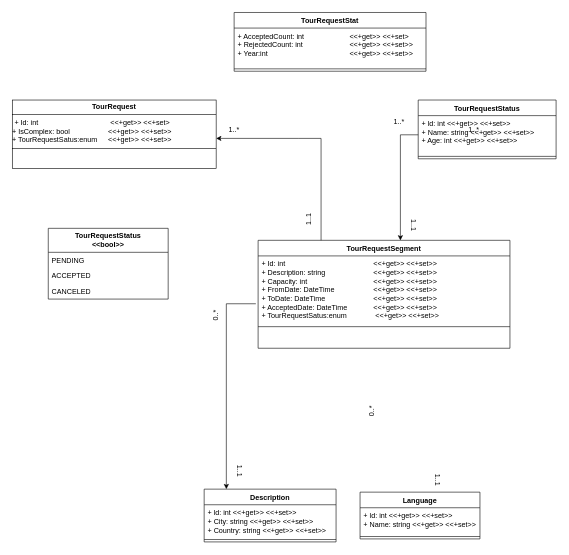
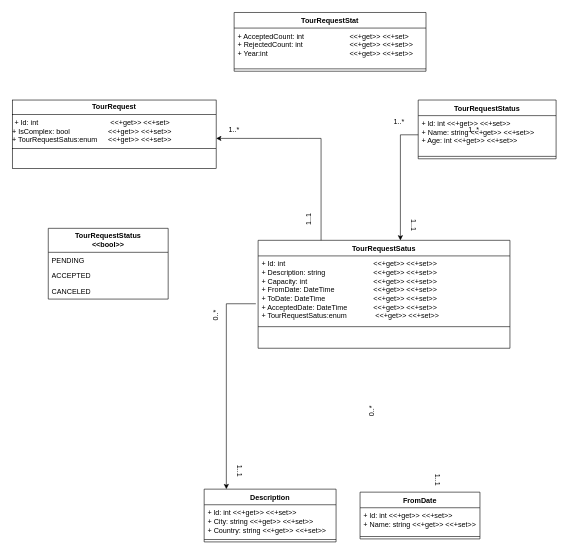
  <mxCell id="0" />
  <mxCell id="1" parent="0" />
  <mxCell id="2" value="&lt;span style=&quot;font-weight: 700;&quot;&gt;TourRequestStatus&lt;/span&gt;&lt;div style=&quot;font-weight: 700;&quot;&gt;&amp;lt;&amp;lt;bool&amp;gt;&amp;gt;&lt;/div&gt;" style="swimlane;fontStyle=0;childLayout=stackLayout;horizontal=1;startSize=40;fillColor=none;horizontalStack=0;resizeParent=1;resizeParentMax=0;resizeLast=0;collapsible=1;marginBottom=0;whiteSpace=wrap;html=1;" vertex="1" parent="1"><mxGeometry x="80" y="380" width="200" height="118" as="geometry" /></mxCell>
  <mxCell id="3" value="PENDING" style="text;strokeColor=none;fillColor=none;align=left;verticalAlign=top;spacingLeft=4;spacingRight=4;overflow=hidden;rotatable=0;points=[[0,0.5],[1,0.5]];portConstraint=eastwest;whiteSpace=wrap;html=1;" vertex="1" parent="2"><mxGeometry y="40" width="200" height="26" as="geometry" /></mxCell>
  <mxCell id="4" value="ACCEPTED" style="text;strokeColor=none;fillColor=none;align=left;verticalAlign=top;spacingLeft=4;spacingRight=4;overflow=hidden;rotatable=0;points=[[0,0.5],[1,0.5]];portConstraint=eastwest;whiteSpace=wrap;html=1;" vertex="1" parent="2"><mxGeometry y="66" width="200" height="26" as="geometry" /></mxCell>
  <mxCell id="5" value="CANCELED" style="text;strokeColor=none;fillColor=none;align=left;verticalAlign=top;spacingLeft=4;spacingRight=4;overflow=hidden;rotatable=0;points=[[0,0.5],[1,0.5]];portConstraint=eastwest;whiteSpace=wrap;html=1;" vertex="1" parent="2"><mxGeometry y="92" width="200" height="26" as="geometry" /></mxCell>
- <mxCell id="6" value="TourRequestSegment" style="swimlane;fontStyle=1;align=center;verticalAlign=top;childLayout=stackLayout;horizontal=1;startSize=26;horizontalStack=0;resizeParent=1;resizeParentMax=0;resizeLast=0;collapsible=1;marginBottom=0;whiteSpace=wrap;html=1;" vertex="1" parent="1"><mxGeometry x="430" y="400" width="420" height="180" as="geometry" /></mxCell>
+ <mxCell id="6" value="TourRequestSatus" style="swimlane;fontStyle=1;align=center;verticalAlign=top;childLayout=stackLayout;horizontal=1;startSize=26;horizontalStack=0;resizeParent=1;resizeParentMax=0;resizeLast=0;collapsible=1;marginBottom=0;whiteSpace=wrap;html=1;" vertex="1" parent="1"><mxGeometry x="430" y="400" width="420" height="180" as="geometry" /></mxCell>
  <mxCell id="7" value="+ Id: int &lt;span style=&quot;white-space: pre;&quot;&gt;&#09;&lt;/span&gt;&lt;span style=&quot;white-space: pre;&quot;&gt;&#09;&lt;/span&gt;&lt;span style=&quot;white-space: pre;&quot;&gt;&#09;&lt;/span&gt;&lt;span style=&quot;white-space: pre;&quot;&gt;&#09;&lt;/span&gt;&lt;span style=&quot;white-space: pre;&quot;&gt;&#09;&lt;/span&gt;&lt;span style=&quot;white-space: pre;&quot;&gt;&#09;&lt;/span&gt;&amp;lt;&amp;lt;+get&amp;gt;&amp;gt; &amp;lt;&amp;lt;+set&amp;gt;&amp;gt;&lt;div&gt;+ Description: string &lt;span style=&quot;white-space: pre;&quot;&gt;&#09;&lt;/span&gt;&lt;span style=&quot;white-space: pre;&quot;&gt;&#09;&lt;/span&gt;&lt;span style=&quot;white-space: pre;&quot;&gt;&#09;&lt;/span&gt;&amp;lt;&amp;lt;+get&amp;gt;&amp;gt; &amp;lt;&amp;lt;+set&amp;gt;&amp;gt;&lt;/div&gt;&lt;div&gt;+ Capacity: int &lt;span style=&quot;white-space: pre;&quot;&gt;&#09;&lt;/span&gt;&lt;span style=&quot;white-space: pre;&quot;&gt;&#09;&lt;/span&gt;&lt;span style=&quot;white-space: pre;&quot;&gt;&#09;&lt;/span&gt;&lt;span style=&quot;white-space: pre;&quot;&gt;&#09;&lt;/span&gt;&amp;lt;&amp;lt;+get&amp;gt;&amp;gt; &amp;lt;&amp;lt;+set&amp;gt;&amp;gt;&lt;/div&gt;&lt;div&gt;+ FromDate: DateTime&amp;nbsp;&lt;span style=&quot;white-space: pre;&quot;&gt;&#09;&lt;/span&gt;&lt;span style=&quot;white-space: pre;&quot;&gt;&#09;&lt;/span&gt;&lt;span style=&quot;white-space: pre;&quot;&gt;&#09;&lt;/span&gt;&lt;span style=&quot;background-color: initial;&quot;&gt;&amp;lt;&amp;lt;+get&amp;gt;&amp;gt; &amp;lt;&amp;lt;+set&amp;gt;&amp;gt;&lt;/span&gt;&lt;/div&gt;&lt;div&gt;+ ToDate: DateTime&amp;nbsp;&lt;span style=&quot;white-space: pre;&quot;&gt;&#09;&lt;/span&gt;&lt;span style=&quot;white-space: pre;&quot;&gt;&#09;&lt;/span&gt;&lt;span style=&quot;white-space: pre;&quot;&gt;&#09;&lt;/span&gt;&lt;span style=&quot;background-color: initial;&quot;&gt;&amp;lt;&amp;lt;+get&amp;gt;&amp;gt; &amp;lt;&amp;lt;+set&amp;gt;&amp;gt;&lt;/span&gt;&lt;/div&gt;&lt;div&gt;+ AcceptedDate: DateTime&lt;span style=&quot;white-space: pre;&quot;&gt;&#09;&lt;/span&gt;&lt;span style=&quot;white-space: pre;&quot;&gt;&#09;&lt;/span&gt;&lt;span style=&quot;background-color: initial;&quot;&gt;&amp;lt;&amp;lt;+get&amp;gt;&amp;gt; &amp;lt;&amp;lt;+set&amp;gt;&amp;gt;&lt;/span&gt;&lt;/div&gt;&lt;div&gt;+ TourRequestSatus:enum&lt;span style=&quot;white-space: pre;&quot;&gt;&#09;&lt;/span&gt;&lt;span style=&quot;white-space: pre;&quot;&gt;&#09;&lt;/span&gt; &amp;lt;&amp;lt;+get&amp;gt;&amp;gt; &amp;lt;&amp;lt;+set&amp;gt;&amp;gt;&lt;/div&gt;" style="text;strokeColor=none;fillColor=none;align=left;verticalAlign=top;spacingLeft=4;spacingRight=4;overflow=hidden;rotatable=0;points=[[0,0.5],[1,0.5]];portConstraint=eastwest;whiteSpace=wrap;html=1;" vertex="1" parent="6"><mxGeometry y="26" width="420" height="114" as="geometry" /></mxCell>
  <mxCell id="8" value="" style="line;strokeWidth=1;fillColor=none;align=left;verticalAlign=middle;spacingTop=-1;spacingLeft=3;spacingRight=3;rotatable=0;labelPosition=right;points=[];portConstraint=eastwest;strokeColor=inherit;" vertex="1" parent="6"><mxGeometry y="140" width="420" height="8" as="geometry" /></mxCell>
  <mxCell id="9" value="&lt;div&gt;&lt;br&gt;&lt;/div&gt;" style="text;strokeColor=none;fillColor=none;align=left;verticalAlign=top;spacingLeft=4;spacingRight=4;overflow=hidden;rotatable=0;points=[[0,0.5],[1,0.5]];portConstraint=eastwest;whiteSpace=wrap;html=1;" vertex="1" parent="6"><mxGeometry y="148" width="420" height="32" as="geometry" /></mxCell>
- <mxCell id="10" value="Language" style="swimlane;fontStyle=1;align=center;verticalAlign=top;childLayout=stackLayout;horizontal=1;startSize=26;horizontalStack=0;resizeParent=1;resizeParentMax=0;resizeLast=0;collapsible=1;marginBottom=0;whiteSpace=wrap;html=1;" vertex="1" parent="1"><mxGeometry x="600" y="820" width="200" height="78" as="geometry" /></mxCell>
+ <mxCell id="10" value="FromDate" style="swimlane;fontStyle=1;align=center;verticalAlign=top;childLayout=stackLayout;horizontal=1;startSize=26;horizontalStack=0;resizeParent=1;resizeParentMax=0;resizeLast=0;collapsible=1;marginBottom=0;whiteSpace=wrap;html=1;" vertex="1" parent="1"><mxGeometry x="600" y="820" width="200" height="78" as="geometry" /></mxCell>
  <mxCell id="11" value="+ ld: int &amp;lt;&amp;lt;+get&amp;gt;&amp;gt; &amp;lt;&amp;lt;+set&amp;gt;&amp;gt;&lt;div&gt;+ Name: string &amp;lt;&amp;lt;+get&amp;gt;&amp;gt; &amp;lt;&amp;lt;+set&amp;gt;&amp;gt;&lt;/div&gt;&lt;div&gt;&lt;br&gt;&lt;/div&gt;" style="text;strokeColor=none;fillColor=none;align=left;verticalAlign=top;spacingLeft=4;spacingRight=4;overflow=hidden;rotatable=0;points=[[0,0.5],[1,0.5]];portConstraint=eastwest;whiteSpace=wrap;html=1;" vertex="1" parent="10"><mxGeometry y="26" width="200" height="44" as="geometry" /></mxCell>
  <mxCell id="12" value="" style="line;strokeWidth=1;fillColor=none;align=left;verticalAlign=middle;spacingTop=-1;spacingLeft=3;spacingRight=3;rotatable=0;labelPosition=right;points=[];portConstraint=eastwest;strokeColor=inherit;" vertex="1" parent="10"><mxGeometry y="70" width="200" height="8" as="geometry" /></mxCell>
  <mxCell id="13" value="Description" style="swimlane;fontStyle=1;align=center;verticalAlign=top;childLayout=stackLayout;horizontal=1;startSize=26;horizontalStack=0;resizeParent=1;resizeParentMax=0;resizeLast=0;collapsible=1;marginBottom=0;whiteSpace=wrap;html=1;" vertex="1" parent="1"><mxGeometry x="340" y="815" width="220" height="88" as="geometry" /></mxCell>
  <mxCell id="14" value="+ ld: int &amp;lt;&amp;lt;+get&amp;gt;&amp;gt; &amp;lt;&amp;lt;+set&amp;gt;&amp;gt;&lt;div&gt;+ City: string &amp;lt;&amp;lt;+get&amp;gt;&amp;gt; &amp;lt;&amp;lt;+set&amp;gt;&amp;gt;&lt;/div&gt;&lt;div&gt;+ Country: string &amp;lt;&amp;lt;+get&amp;gt;&amp;gt; &amp;lt;&amp;lt;+set&amp;gt;&amp;gt;&lt;br&gt;&lt;/div&gt;&lt;div&gt;&lt;br&gt;&lt;/div&gt;&lt;div&gt;&lt;br&gt;&lt;/div&gt;" style="text;strokeColor=none;fillColor=none;align=left;verticalAlign=top;spacingLeft=4;spacingRight=4;overflow=hidden;rotatable=0;points=[[0,0.5],[1,0.5]];portConstraint=eastwest;whiteSpace=wrap;html=1;" vertex="1" parent="13"><mxGeometry y="26" width="220" height="54" as="geometry" /></mxCell>
  <mxCell id="15" value="" style="line;strokeWidth=1;fillColor=none;align=left;verticalAlign=middle;spacingTop=-1;spacingLeft=3;spacingRight=3;rotatable=0;labelPosition=right;points=[];portConstraint=eastwest;strokeColor=inherit;" vertex="1" parent="13"><mxGeometry y="80" width="220" height="8" as="geometry" /></mxCell>
  <mxCell id="16" value="TourRequestStatus" style="swimlane;fontStyle=1;align=center;verticalAlign=top;childLayout=stackLayout;horizontal=1;startSize=26;horizontalStack=0;resizeParent=1;resizeParentMax=0;resizeLast=0;collapsible=1;marginBottom=0;whiteSpace=wrap;html=1;" vertex="1" parent="1"><mxGeometry x="697" y="166" width="230" height="98" as="geometry" /></mxCell>
  <mxCell id="17" value="+ ld: int &amp;lt;&amp;lt;+get&amp;gt;&amp;gt; &amp;lt;&amp;lt;+set&amp;gt;&amp;gt;&lt;div&gt;+ Name: string &amp;lt;&amp;lt;+get&amp;gt;&amp;gt; &amp;lt;&amp;lt;+set&amp;gt;&amp;gt;&lt;/div&gt;&lt;div&gt;+ Age: int &amp;lt;&amp;lt;+get&amp;gt;&amp;gt; &amp;lt;&amp;lt;+set&amp;gt;&amp;gt;&lt;/div&gt;" style="text;strokeColor=none;fillColor=none;align=left;verticalAlign=top;spacingLeft=4;spacingRight=4;overflow=hidden;rotatable=0;points=[[0,0.5],[1,0.5]];portConstraint=eastwest;whiteSpace=wrap;html=1;" vertex="1" parent="16"><mxGeometry y="26" width="230" height="64" as="geometry" /></mxCell>
  <mxCell id="18" value="" style="line;strokeWidth=1;fillColor=none;align=left;verticalAlign=middle;spacingTop=-1;spacingLeft=3;spacingRight=3;rotatable=0;labelPosition=right;points=[];portConstraint=eastwest;strokeColor=inherit;" vertex="1" parent="16"><mxGeometry y="90" width="230" height="8" as="geometry" /></mxCell>
  <mxCell id="19" style="edgeStyle=orthogonalEdgeStyle;rounded=0;orthogonalLoop=1;jettySize=auto;html=1;exitX=-0.009;exitY=0.7;exitDx=0;exitDy=0;exitPerimeter=0;" edge="1" parent="1" source="7" target="13"><mxGeometry relative="1" as="geometry"><mxPoint x="377" y="700" as="targetPoint" /><Array as="points"><mxPoint x="377" y="506" /></Array></mxGeometry></mxCell>
  <mxCell id="20" style="edgeStyle=orthogonalEdgeStyle;rounded=0;orthogonalLoop=1;jettySize=auto;html=1;exitX=0.25;exitY=0;exitDx=0;exitDy=0;" edge="1" parent="1" source="6"><mxGeometry relative="1" as="geometry"><mxPoint x="565" y="400" as="sourcePoint" /><mxPoint x="360" y="230" as="targetPoint" /><Array as="points"><mxPoint x="498" y="230" /><mxPoint x="360" y="230" /></Array></mxGeometry></mxCell>
  <mxCell id="21" value="0..*" style="text;html=1;align=center;verticalAlign=middle;whiteSpace=wrap;rounded=0;rotation=-90;" vertex="1" parent="1"><mxGeometry x="590" y="670" width="60" height="30" as="geometry" /></mxCell>
  <mxCell id="22" value="1..1" style="text;html=1;align=center;verticalAlign=middle;whiteSpace=wrap;rounded=0;rotation=90;" vertex="1" parent="1"><mxGeometry x="700" y="785" width="60" height="30" as="geometry" /></mxCell>
  <mxCell id="23" value="1..1" style="text;html=1;align=center;verticalAlign=middle;whiteSpace=wrap;rounded=0;rotation=-90;" vertex="1" parent="1"><mxGeometry x="484" y="350" width="60" height="30" as="geometry" /></mxCell>
  <mxCell id="24" value="1..*" style="text;html=1;align=center;verticalAlign=middle;whiteSpace=wrap;rounded=0;" vertex="1" parent="1"><mxGeometry x="360" y="200" width="60" height="30" as="geometry" /></mxCell>
  <mxCell id="25" value="0..*" style="text;html=1;align=center;verticalAlign=middle;whiteSpace=wrap;rounded=0;rotation=-90;" vertex="1" parent="1"><mxGeometry x="330" y="510" width="60" height="30" as="geometry" /></mxCell>
  <mxCell id="26" value="1..1" style="text;html=1;align=center;verticalAlign=middle;whiteSpace=wrap;rounded=0;rotation=90;" vertex="1" parent="1"><mxGeometry x="370" y="770" width="60" height="30" as="geometry" /></mxCell>
  <mxCell id="27" style="edgeStyle=orthogonalEdgeStyle;rounded=0;orthogonalLoop=1;jettySize=auto;html=1;exitX=0.565;exitY=0.001;exitDx=0;exitDy=0;exitPerimeter=0;startArrow=classic;startFill=1;endArrow=none;endFill=0;" edge="1" parent="1" source="6" target="17"><mxGeometry relative="1" as="geometry" /></mxCell>
  <mxCell id="28" value="1..*" style="text;html=1;align=center;verticalAlign=middle;whiteSpace=wrap;rounded=0;" vertex="1" parent="1"><mxGeometry x="760" y="200" width="60" height="30" as="geometry" /></mxCell>
  <mxCell id="29" value="1..1" style="text;html=1;align=center;verticalAlign=middle;whiteSpace=wrap;rounded=0;rotation=90;" vertex="1" parent="1"><mxGeometry x="660" y="360" width="60" height="30" as="geometry" /></mxCell>
  <mxCell id="30" value="TourRequestStat" style="swimlane;fontStyle=1;align=center;verticalAlign=top;childLayout=stackLayout;horizontal=1;startSize=26;horizontalStack=0;resizeParent=1;resizeParentMax=0;resizeLast=0;collapsible=1;marginBottom=0;whiteSpace=wrap;html=1;" vertex="1" parent="1"><mxGeometry x="390" y="20" width="320" height="98" as="geometry" /></mxCell>
  <mxCell id="31" value="+ AcceptedCount: int &lt;span style=&quot;white-space: pre;&quot;&gt;&#09;&lt;/span&gt;&lt;span style=&quot;white-space: pre;&quot;&gt;&#09;&lt;/span&gt;&lt;span style=&quot;white-space: pre;&quot;&gt;&#09;&lt;/span&gt;&amp;lt;&amp;lt;+get&amp;gt;&amp;gt; &amp;lt;&amp;lt;+set&amp;gt;&lt;div&gt;+ RejectedCount: int&amp;nbsp;&lt;span style=&quot;white-space: pre;&quot;&gt;&#09;&lt;/span&gt;&lt;span style=&quot;white-space: pre;&quot;&gt;&#09;&lt;span style=&quot;white-space: pre;&quot;&gt;&#09;&lt;/span&gt;&lt;/span&gt;&amp;lt;&amp;lt;+get&amp;gt;&amp;gt; &amp;lt;&amp;lt;+set&amp;gt;&amp;gt;&lt;/div&gt;&lt;div&gt;+ Year:int&lt;span style=&quot;white-space: pre;&quot;&gt;&#09;&lt;/span&gt;&lt;span style=&quot;white-space: pre;&quot;&gt;&#09;&lt;/span&gt;&lt;span style=&quot;white-space: pre;&quot;&gt;&#09;&lt;/span&gt;&lt;span style=&quot;white-space: pre;&quot;&gt;&#09;&lt;/span&gt;&lt;span style=&quot;white-space: pre;&quot;&gt;&#09;&lt;/span&gt;&amp;nbsp;&lt;span style=&quot;white-space: pre;&quot;&gt;&#09;&lt;/span&gt;&amp;lt;&amp;lt;+get&amp;gt;&amp;gt; &amp;lt;&amp;lt;+set&amp;gt;&amp;gt;&lt;br&gt;&lt;/div&gt;" style="text;strokeColor=none;fillColor=none;align=left;verticalAlign=top;spacingLeft=4;spacingRight=4;overflow=hidden;rotatable=0;points=[[0,0.5],[1,0.5]];portConstraint=eastwest;whiteSpace=wrap;html=1;" vertex="1" parent="30"><mxGeometry y="26" width="320" height="64" as="geometry" /></mxCell>
  <mxCell id="32" value="" style="line;strokeWidth=1;fillColor=none;align=left;verticalAlign=middle;spacingTop=-1;spacingLeft=3;spacingRight=3;rotatable=0;labelPosition=right;points=[];portConstraint=eastwest;strokeColor=inherit;" vertex="1" parent="30"><mxGeometry y="90" width="320" height="8" as="geometry" /></mxCell>
  <mxCell id="33" value="1..*" style="text;html=1;align=center;verticalAlign=middle;resizable=0;points=[];autosize=1;strokeColor=none;fillColor=none;" vertex="1" parent="1"><mxGeometry x="645" y="188" width="40" height="30" as="geometry" /></mxCell>
  <mxCell id="34" value="&lt;p style=&quot;margin:0px;margin-top:4px;text-align:center;&quot;&gt;&lt;b&gt;TourRequest&lt;/b&gt;&lt;/p&gt;&lt;hr size=&quot;1&quot; style=&quot;border-style:solid;&quot;&gt;&lt;p style=&quot;margin:0px;margin-left:4px;&quot;&gt;+ Id: int&amp;nbsp;&lt;span style=&quot;white-space: pre;&quot;&gt;&#09;&lt;/span&gt;&lt;span style=&quot;white-space: pre;&quot;&gt;&#09;&lt;/span&gt;&lt;span style=&quot;white-space: pre;&quot;&gt;&#09;&lt;/span&gt;&lt;span style=&quot;white-space: pre;&quot;&gt;&#09;&lt;span style=&quot;white-space: pre;&quot;&gt;&#09;&lt;/span&gt;&lt;/span&gt;&amp;lt;&amp;lt;+get&amp;gt;&amp;gt; &amp;lt;&amp;lt;+set&amp;gt;&lt;/p&gt;&lt;div&gt;+ IsComplex: bool&amp;nbsp;&lt;span style=&quot;white-space: pre;&quot;&gt;&#09;&lt;/span&gt;&lt;span style=&quot;white-space: pre;&quot;&gt;&#09;&lt;span style=&quot;white-space: pre;&quot;&gt;&#09;&lt;/span&gt;&lt;/span&gt;&amp;lt;&amp;lt;+get&amp;gt;&amp;gt; &amp;lt;&amp;lt;+set&amp;gt;&amp;gt;&lt;/div&gt;&lt;div&gt;+ TourRequestSatus:enum&amp;nbsp;&lt;span style=&quot;white-space: pre;&quot;&gt;&#09;&lt;/span&gt;&amp;lt;&amp;lt;+get&amp;gt;&amp;gt; &amp;lt;&amp;lt;+set&amp;gt;&amp;gt;&lt;/div&gt;&lt;hr size=&quot;1&quot; style=&quot;border-style:solid;&quot;&gt;&lt;p style=&quot;margin:0px;margin-left:4px;&quot;&gt;&lt;br&gt;&lt;/p&gt;" style="verticalAlign=top;align=left;overflow=fill;html=1;whiteSpace=wrap;" vertex="1" parent="1"><mxGeometry x="20" y="166" width="340" height="114" as="geometry" /></mxCell>
